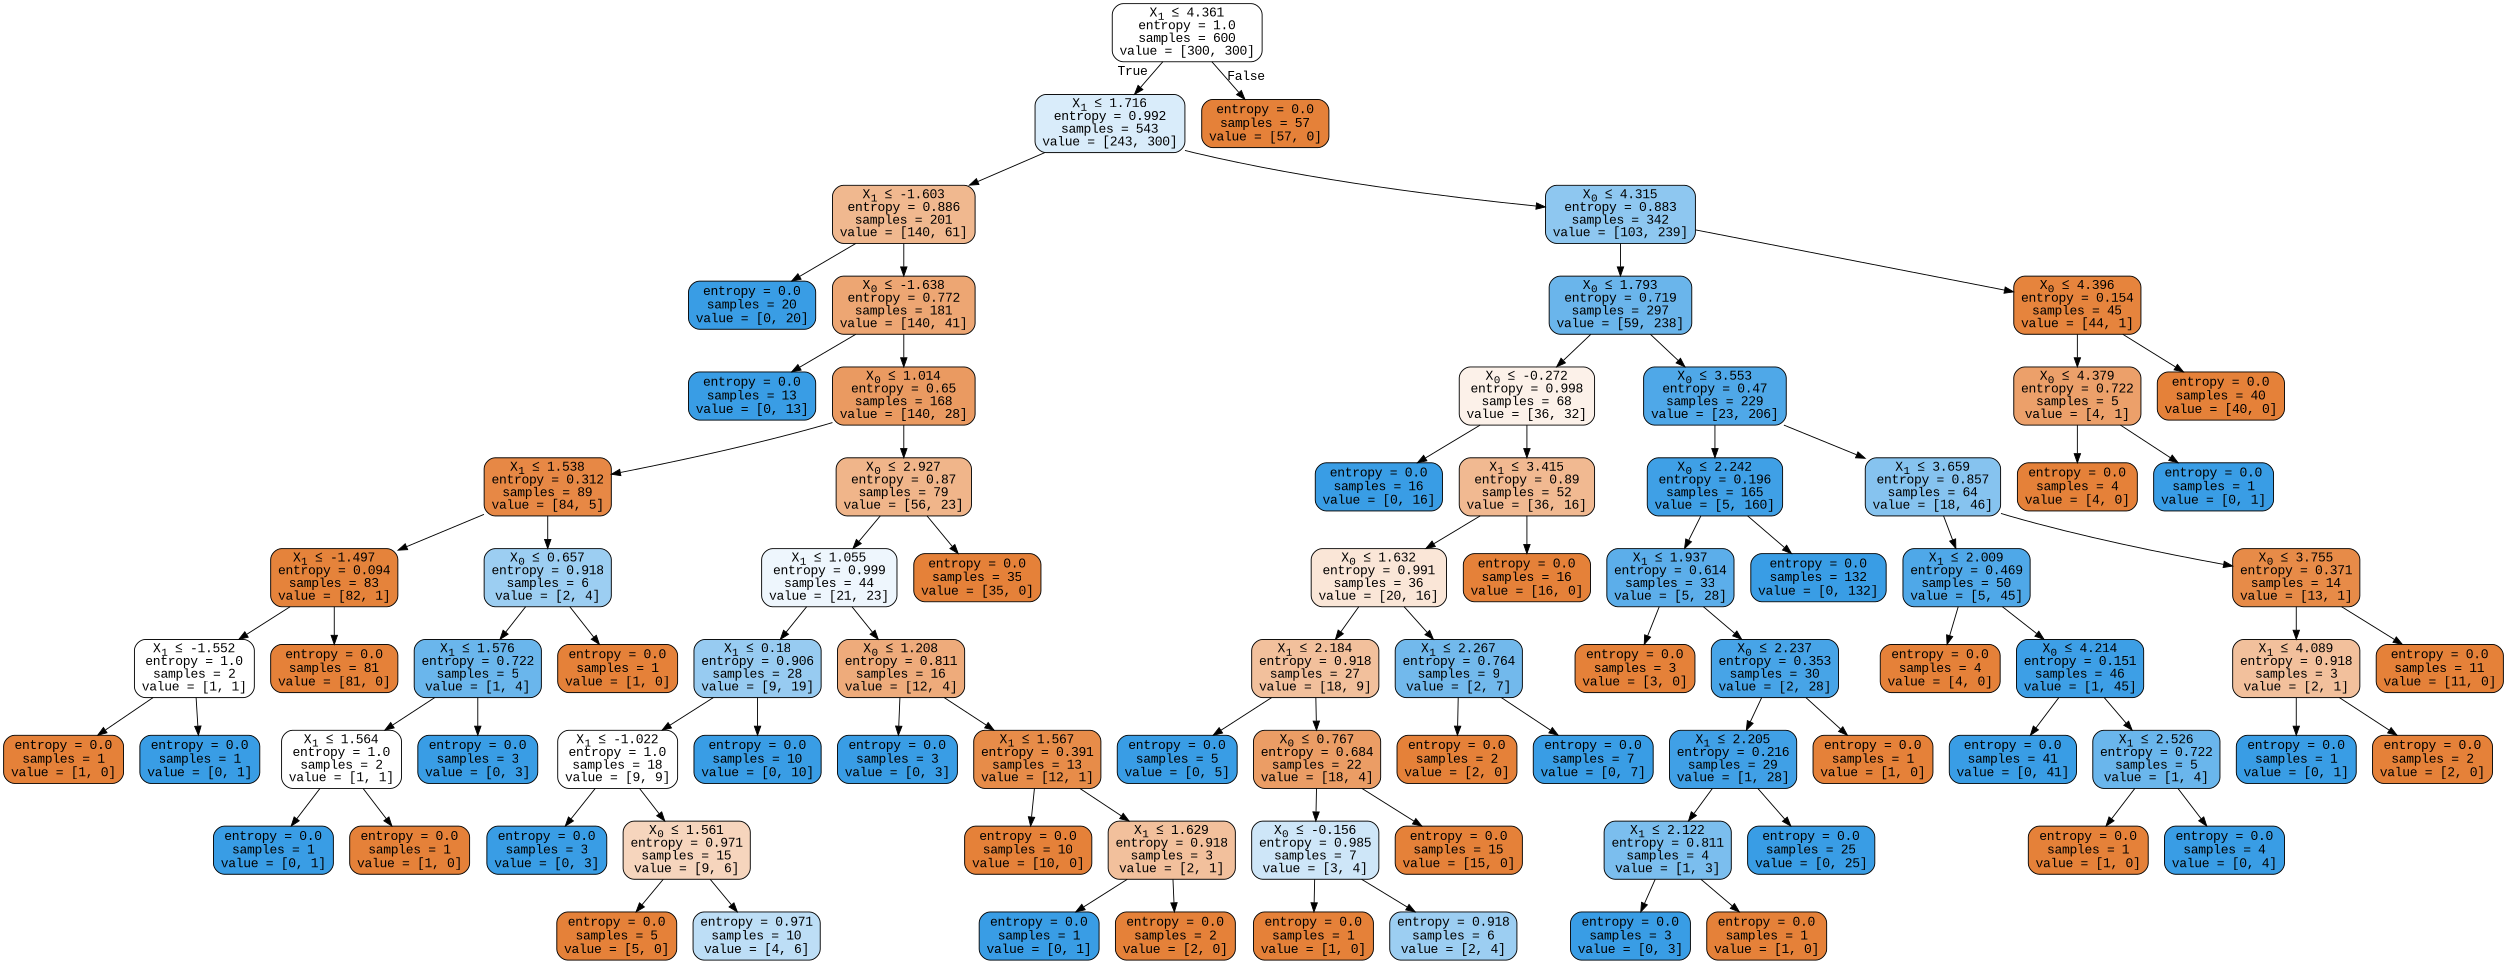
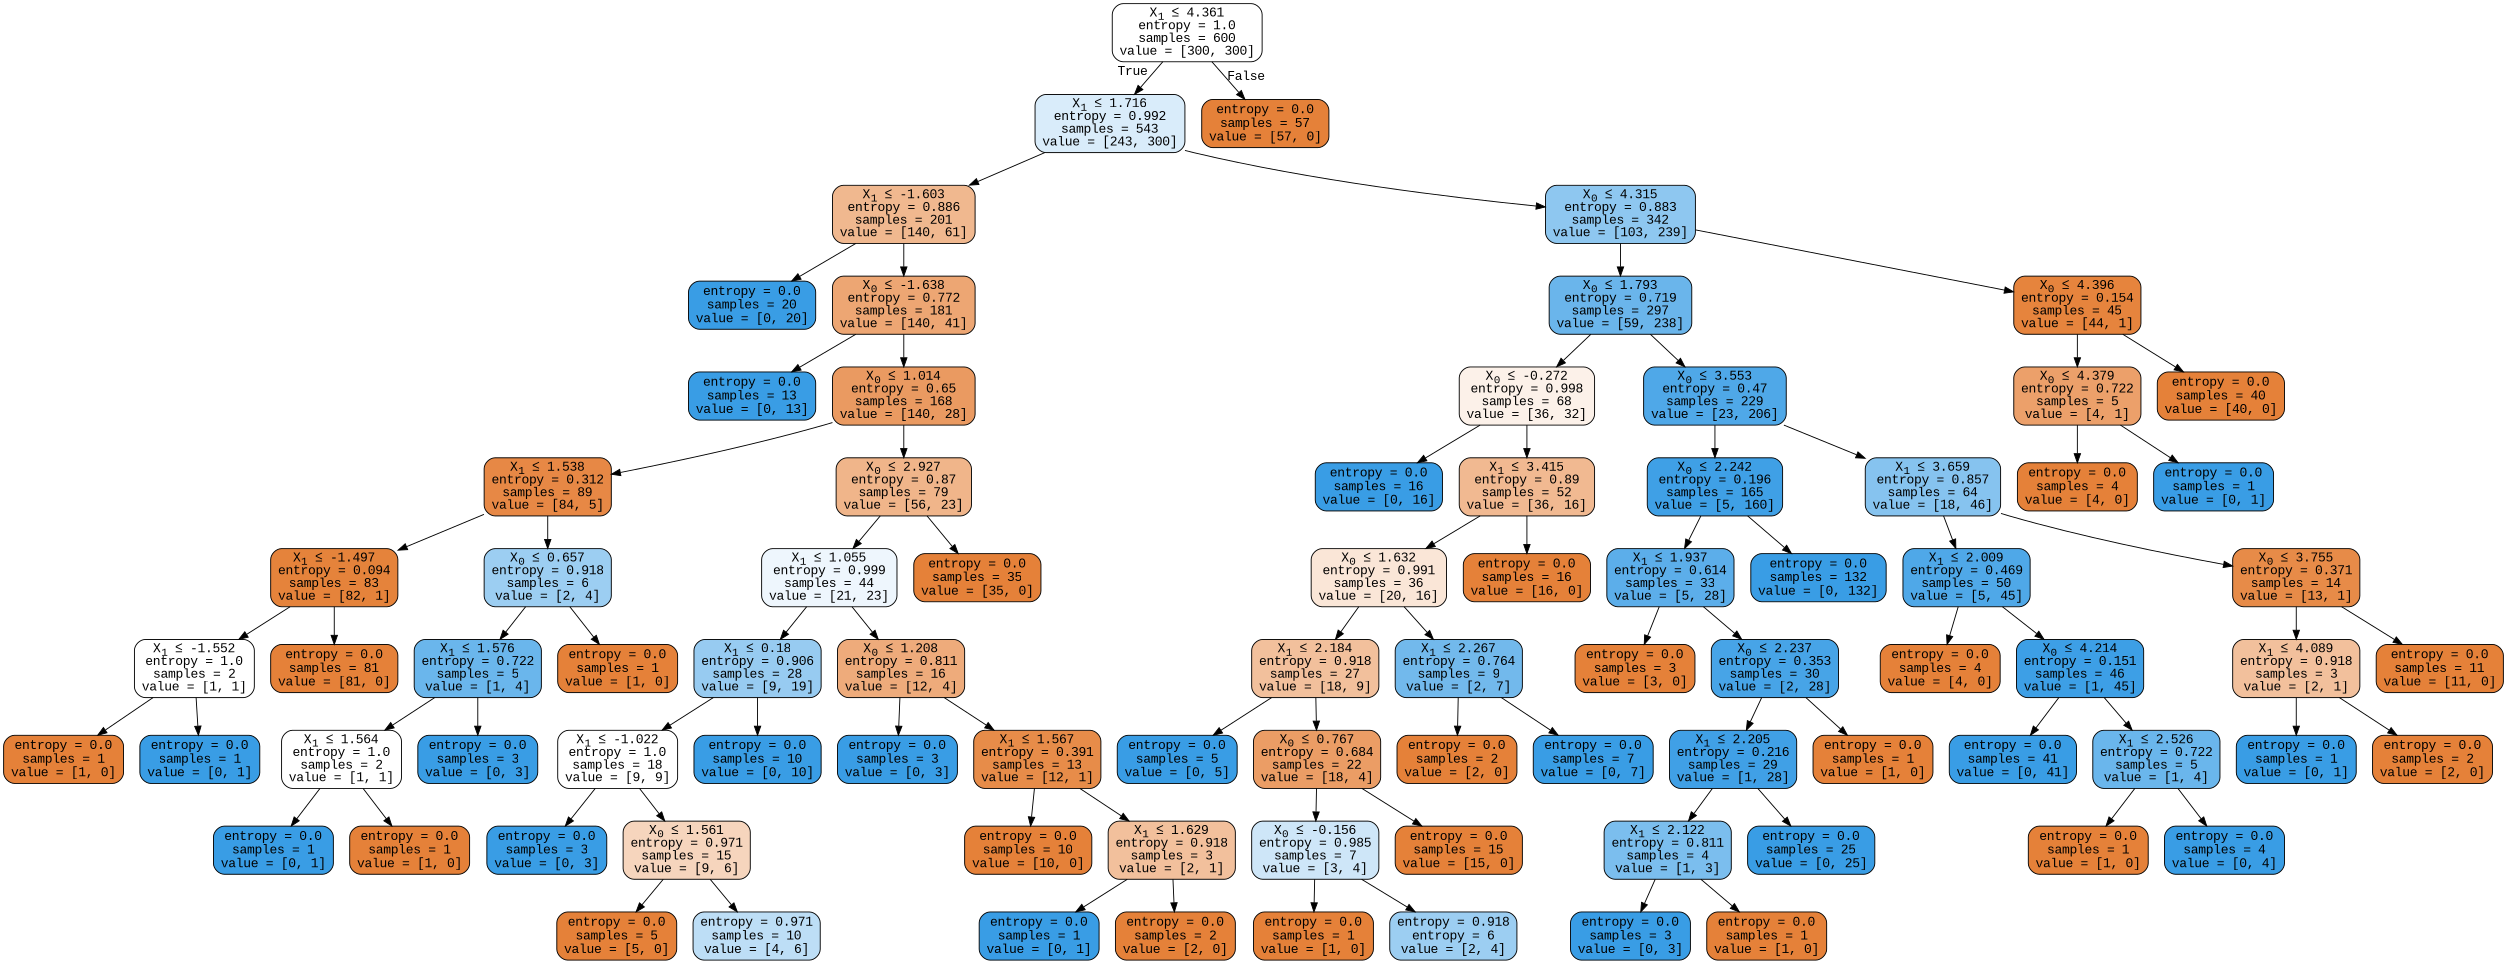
  digraph {
    fontname="Liberation Mono"
    node [color=black fillcolor="#e58139" fontname="Liberation Mono" shape=box style="filled, rounded"]
    edge [fontname="Liberation Mono"]
    n1 [fillcolor="#ffffff" label=<X<SUB>1</SUB> &le; 4.361<br/>entropy = 1.0<br/>samples = 600<br/>value = [300, 300]>]
    n2 [fillcolor="#d9ecfa" label=<X<SUB>1</SUB> &le; 1.716<br/>entropy = 0.992<br/>samples = 543<br/>value = [243, 300]>]
    n3 [label=<entropy = 0.0<br/>samples = 57<br/>value = [57, 0]>]
    n4 [fillcolor="#f0b88f" label=<X<SUB>1</SUB> &le; -1.603<br/>entropy = 0.886<br/>samples = 201<br/>value = [140, 61]>]
    n5 [fillcolor="#8ec7f0" label=<X<SUB>0</SUB> &le; 4.315<br/>entropy = 0.883<br/>samples = 342<br/>value = [103, 239]>]
    n6 [fillcolor="#399de5" label=<entropy = 0.0<br/>samples = 20<br/>value = [0, 20]>]
    n7 [fillcolor="#eda673" label=<X<SUB>0</SUB> &le; -1.638<br/>entropy = 0.772<br/>samples = 181<br/>value = [140, 41]>]
    n8 [fillcolor="#399de5" label=<entropy = 0.0<br/>samples = 13<br/>value = [0, 13]>]
    n9 [fillcolor="#ea9a61" label=<X<SUB>0</SUB> &le; 1.014<br/>entropy = 0.65<br/>samples = 168<br/>value = [140, 28]>]
    n10 [fillcolor="#e78845" label=<X<SUB>1</SUB> &le; 1.538<br/>entropy = 0.312<br/>samples = 89<br/>value = [84, 5]>]
    n11 [fillcolor="#f0b58a" label=<X<SUB>0</SUB> &le; 2.927<br/>entropy = 0.87<br/>samples = 79<br/>value = [56, 23]>]
    n12 [fillcolor="#e5833b" label=<X<SUB>1</SUB> &le; -1.497<br/>entropy = 0.094<br/>samples = 83<br/>value = [82, 1]>]
    n13 [fillcolor="#9ccef2" label=<X<SUB>0</SUB> &le; 0.657<br/>entropy = 0.918<br/>samples = 6<br/>value = [2, 4]>]
    n14 [fillcolor="#ffffff" label=<X<SUB>1</SUB> &le; -1.552<br/>entropy = 1.0<br/>samples = 2<br/>value = [1, 1]>]
    n15 [label=<entropy = 0.0<br/>samples = 81<br/>value = [81, 0]>]
    n16 [label=<entropy = 0.0<br/>samples = 1<br/>value = [1, 0]>]
    n17 [fillcolor="#399de5" label=<entropy = 0.0<br/>samples = 1<br/>value = [0, 1]>]
    n18 [fillcolor="#6ab6ec" label=<X<SUB>1</SUB> &le; 1.576<br/>entropy = 0.722<br/>samples = 5<br/>value = [1, 4]>]
    n19 [label=<entropy = 0.0<br/>samples = 1<br/>value = [1, 0]>]
    n20 [fillcolor="#ffffff" label=<X<SUB>1</SUB> &le; 1.564<br/>entropy = 1.0<br/>samples = 2<br/>value = [1, 1]>]
    n21 [fillcolor="#399de5" label=<entropy = 0.0<br/>samples = 3<br/>value = [0, 3]>]
    n22 [fillcolor="#399de5" label=<entropy = 0.0<br/>samples = 1<br/>value = [0, 1]>]
    n23 [label=<entropy = 0.0<br/>samples = 1<br/>value = [1, 0]>]
    n24 [fillcolor="#eef6fd" label=<X<SUB>1</SUB> &le; 1.055<br/>entropy = 0.999<br/>samples = 44<br/>value = [21, 23]>]
    n25 [label=<entropy = 0.0<br/>samples = 35<br/>value = [35, 0]>]
    n26 [fillcolor="#97cbf1" label=<X<SUB>1</SUB> &le; 0.18<br/>entropy = 0.906<br/>samples = 28<br/>value = [9, 19]>]
    n27 [fillcolor="#eeab7b" label=<X<SUB>0</SUB> &le; 1.208<br/>entropy = 0.811<br/>samples = 16<br/>value = [12, 4]>]
    n28 [fillcolor="#ffffff" label=<X<SUB>1</SUB> &le; -1.022<br/>entropy = 1.0<br/>samples = 18<br/>value = [9, 9]>]
    n29 [fillcolor="#399de5" label=<entropy = 0.0<br/>samples = 10<br/>value = [0, 10]>]
    n30 [fillcolor="#399de5" label=<entropy = 0.0<br/>samples = 3<br/>value = [0, 3]>]
    n31 [fillcolor="#f6d5bd" label=<X<SUB>0</SUB> &le; 1.561<br/>entropy = 0.971<br/>samples = 15<br/>value = [9, 6]>]
    n32 [label=<entropy = 0.0<br/>samples = 5<br/>value = [5, 0]>]
    n33 [fillcolor="#bddef6" label=<entropy = 0.971<br/>samples = 10<br/>value = [4, 6]>]
    n34 [fillcolor="#399de5" label=<entropy = 0.0<br/>samples = 3<br/>value = [0, 3]>]
    n35 [fillcolor="#e78c49" label=<X<SUB>1</SUB> &le; 1.567<br/>entropy = 0.391<br/>samples = 13<br/>value = [12, 1]>]
    n36 [label=<entropy = 0.0<br/>samples = 10<br/>value = [10, 0]>]
    n37 [fillcolor="#f2c09c" label=<X<SUB>1</SUB> &le; 1.629<br/>entropy = 0.918<br/>samples = 3<br/>value = [2, 1]>]
    n38 [fillcolor="#399de5" label=<entropy = 0.0<br/>samples = 1<br/>value = [0, 1]>]
    n39 [label=<entropy = 0.0<br/>samples = 2<br/>value = [2, 0]>]
    n40 [fillcolor="#6ab5eb" label=<X<SUB>0</SUB> &le; 1.793<br/>entropy = 0.719<br/>samples = 297<br/>value = [59, 238]>]
    n41 [fillcolor="#e6843d" label=<X<SUB>0</SUB> &le; 4.396<br/>entropy = 0.154<br/>samples = 45<br/>value = [44, 1]>]
    n42 [fillcolor="#fcf1e9" label=<X<SUB>0</SUB> &le; -0.272<br/>entropy = 0.998<br/>samples = 68<br/>value = [36, 32]>]
    n43 [fillcolor="#4fa8e8" label=<X<SUB>0</SUB> &le; 3.553<br/>entropy = 0.47<br/>samples = 229<br/>value = [23, 206]>]
    n44 [fillcolor="#399de5" label=<entropy = 0.0<br/>samples = 16<br/>value = [0, 16]>]
    n45 [fillcolor="#f1b991" label=<X<SUB>1</SUB> &le; 3.415<br/>entropy = 0.89<br/>samples = 52<br/>value = [36, 16]>]
    n46 [fillcolor="#fae6d7" label=<X<SUB>0</SUB> &le; 1.632<br/>entropy = 0.991<br/>samples = 36<br/>value = [20, 16]>]
    n47 [label=<entropy = 0.0<br/>samples = 16<br/>value = [16, 0]>]
    n48 [fillcolor="#f2c09c" label=<X<SUB>1</SUB> &le; 2.184<br/>entropy = 0.918<br/>samples = 27<br/>value = [18, 9]>]
    n49 [fillcolor="#72b9ec" label=<X<SUB>1</SUB> &le; 2.267<br/>entropy = 0.764<br/>samples = 9<br/>value = [2, 7]>]
    n50 [fillcolor="#399de5" label=<entropy = 0.0<br/>samples = 5<br/>value = [0, 5]>]
    n51 [fillcolor="#eb9d65" label=<X<SUB>0</SUB> &le; 0.767<br/>entropy = 0.684<br/>samples = 22<br/>value = [18, 4]>]
    n52 [fillcolor="#cee6f8" label=<X<SUB>0</SUB> &le; -0.156<br/>entropy = 0.985<br/>samples = 7<br/>value = [3, 4]>]
    n53 [label=<entropy = 0.0<br/>samples = 15<br/>value = [15, 0]>]
    n54 [label=<entropy = 0.0<br/>samples = 1<br/>value = [1, 0]>]
-   n55 [fillcolor="#9ccef2" label=<entropy = 0.918<br/>samples = 6<br/>value = [2, 4]>]
+   n55 [fillcolor="#9ccef2" label=<entropy = 0.918<br/>entropy = 6<br/>value = [2, 4]>]
    n56 [label=<entropy = 0.0<br/>samples = 2<br/>value = [2, 0]>]
    n57 [fillcolor="#399de5" label=<entropy = 0.0<br/>samples = 7<br/>value = [0, 7]>]
    n58 [fillcolor="#3fa0e6" label=<X<SUB>0</SUB> &le; 2.242<br/>entropy = 0.196<br/>samples = 165<br/>value = [5, 160]>]
    n59 [fillcolor="#86c3ef" label=<X<SUB>1</SUB> &le; 3.659<br/>entropy = 0.857<br/>samples = 64<br/>value = [18, 46]>]
    n60 [fillcolor="#5caeea" label=<X<SUB>1</SUB> &le; 1.937<br/>entropy = 0.614<br/>samples = 33<br/>value = [5, 28]>]
    n61 [fillcolor="#399de5" label=<entropy = 0.0<br/>samples = 132<br/>value = [0, 132]>]
    n62 [label=<entropy = 0.0<br/>samples = 3<br/>value = [3, 0]>]
    n63 [fillcolor="#47a4e7" label=<X<SUB>0</SUB> &le; 2.237<br/>entropy = 0.353<br/>samples = 30<br/>value = [2, 28]>]
    n64 [fillcolor="#40a0e6" label=<X<SUB>1</SUB> &le; 2.205<br/>entropy = 0.216<br/>samples = 29<br/>value = [1, 28]>]
    n65 [label=<entropy = 0.0<br/>samples = 1<br/>value = [1, 0]>]
    n66 [fillcolor="#7bbeee" label=<X<SUB>1</SUB> &le; 2.122<br/>entropy = 0.811<br/>samples = 4<br/>value = [1, 3]>]
    n67 [fillcolor="#399de5" label=<entropy = 0.0<br/>samples = 25<br/>value = [0, 25]>]
    n68 [fillcolor="#399de5" label=<entropy = 0.0<br/>samples = 3<br/>value = [0, 3]>]
    n69 [label=<entropy = 0.0<br/>samples = 1<br/>value = [1, 0]>]
    n70 [fillcolor="#4fa8e8" label=<X<SUB>1</SUB> &le; 2.009<br/>entropy = 0.469<br/>samples = 50<br/>value = [5, 45]>]
    n71 [fillcolor="#e78b48" label=<X<SUB>0</SUB> &le; 3.755<br/>entropy = 0.371<br/>samples = 14<br/>value = [13, 1]>]
    n72 [label=<entropy = 0.0<br/>samples = 4<br/>value = [4, 0]>]
    n73 [fillcolor="#3d9fe6" label=<X<SUB>0</SUB> &le; 4.214<br/>entropy = 0.151<br/>samples = 46<br/>value = [1, 45]>]
    n74 [fillcolor="#399de5" label=<entropy = 0.0<br/>samples = 41<br/>value = [0, 41]>]
    n75 [fillcolor="#6ab6ec" label=<X<SUB>1</SUB> &le; 2.526<br/>entropy = 0.722<br/>samples = 5<br/>value = [1, 4]>]
    n76 [label=<entropy = 0.0<br/>samples = 1<br/>value = [1, 0]>]
    n77 [fillcolor="#399de5" label=<entropy = 0.0<br/>samples = 4<br/>value = [0, 4]>]
    n78 [fillcolor="#f2c09c" label=<X<SUB>1</SUB> &le; 4.089<br/>entropy = 0.918<br/>samples = 3<br/>value = [2, 1]>]
    n79 [label=<entropy = 0.0<br/>samples = 11<br/>value = [11, 0]>]
    n80 [fillcolor="#399de5" label=<entropy = 0.0<br/>samples = 1<br/>value = [0, 1]>]
    n81 [label=<entropy = 0.0<br/>samples = 2<br/>value = [2, 0]>]
    n82 [fillcolor="#eca06a" label=<X<SUB>0</SUB> &le; 4.379<br/>entropy = 0.722<br/>samples = 5<br/>value = [4, 1]>]
    n83 [label=<entropy = 0.0<br/>samples = 40<br/>value = [40, 0]>]
    n84 [label=<entropy = 0.0<br/>samples = 4<br/>value = [4, 0]>]
    n85 [fillcolor="#399de5" label=<entropy = 0.0<br/>samples = 1<br/>value = [0, 1]>]
    n1 -> n2 [headlabel=True labelangle=45 labeldistance=2.5]
    n1 -> n3 [headlabel=False labelangle=-45 labeldistance=2.5]
    n2 -> n4
    n2 -> n5
    n4 -> n6
    n4 -> n7
    n5 -> n40
    n5 -> n41
    n7 -> n8
    n7 -> n9
    n9 -> n10
    n9 -> n11
    n10 -> n12
    n10 -> n13
    n11 -> n24
    n11 -> n25
    n12 -> n14
    n12 -> n15
    n13 -> n18
    n13 -> n19
    n14 -> n16
    n14 -> n17
    n18 -> n20
    n18 -> n21
    n20 -> n22
    n20 -> n23
    n24 -> n26
    n24 -> n27
    n26 -> n28
    n26 -> n29
    n27 -> n34
    n27 -> n35
    n28 -> n30
    n28 -> n31
    n31 -> n32
    n31 -> n33
    n35 -> n36
    n35 -> n37
    n37 -> n38
    n37 -> n39
    n40 -> n42
    n40 -> n43
    n41 -> n82
    n41 -> n83
    n42 -> n44
    n42 -> n45
    n43 -> n58
    n43 -> n59
    n45 -> n46
    n45 -> n47
    n46 -> n48
    n46 -> n49
    n48 -> n50
    n48 -> n51
    n49 -> n56
    n49 -> n57
    n51 -> n52
    n51 -> n53
    n52 -> n54
    n52 -> n55
    n58 -> n60
    n58 -> n61
    n59 -> n70
    n59 -> n71
    n60 -> n62
    n60 -> n63
    n63 -> n64
    n63 -> n65
    n64 -> n66
    n64 -> n67
    n66 -> n68
    n66 -> n69
    n70 -> n72
    n70 -> n73
    n71 -> n78
    n71 -> n79
    n73 -> n74
    n73 -> n75
    n75 -> n76
    n75 -> n77
    n78 -> n80
    n78 -> n81
    n82 -> n84
    n82 -> n85
  }
